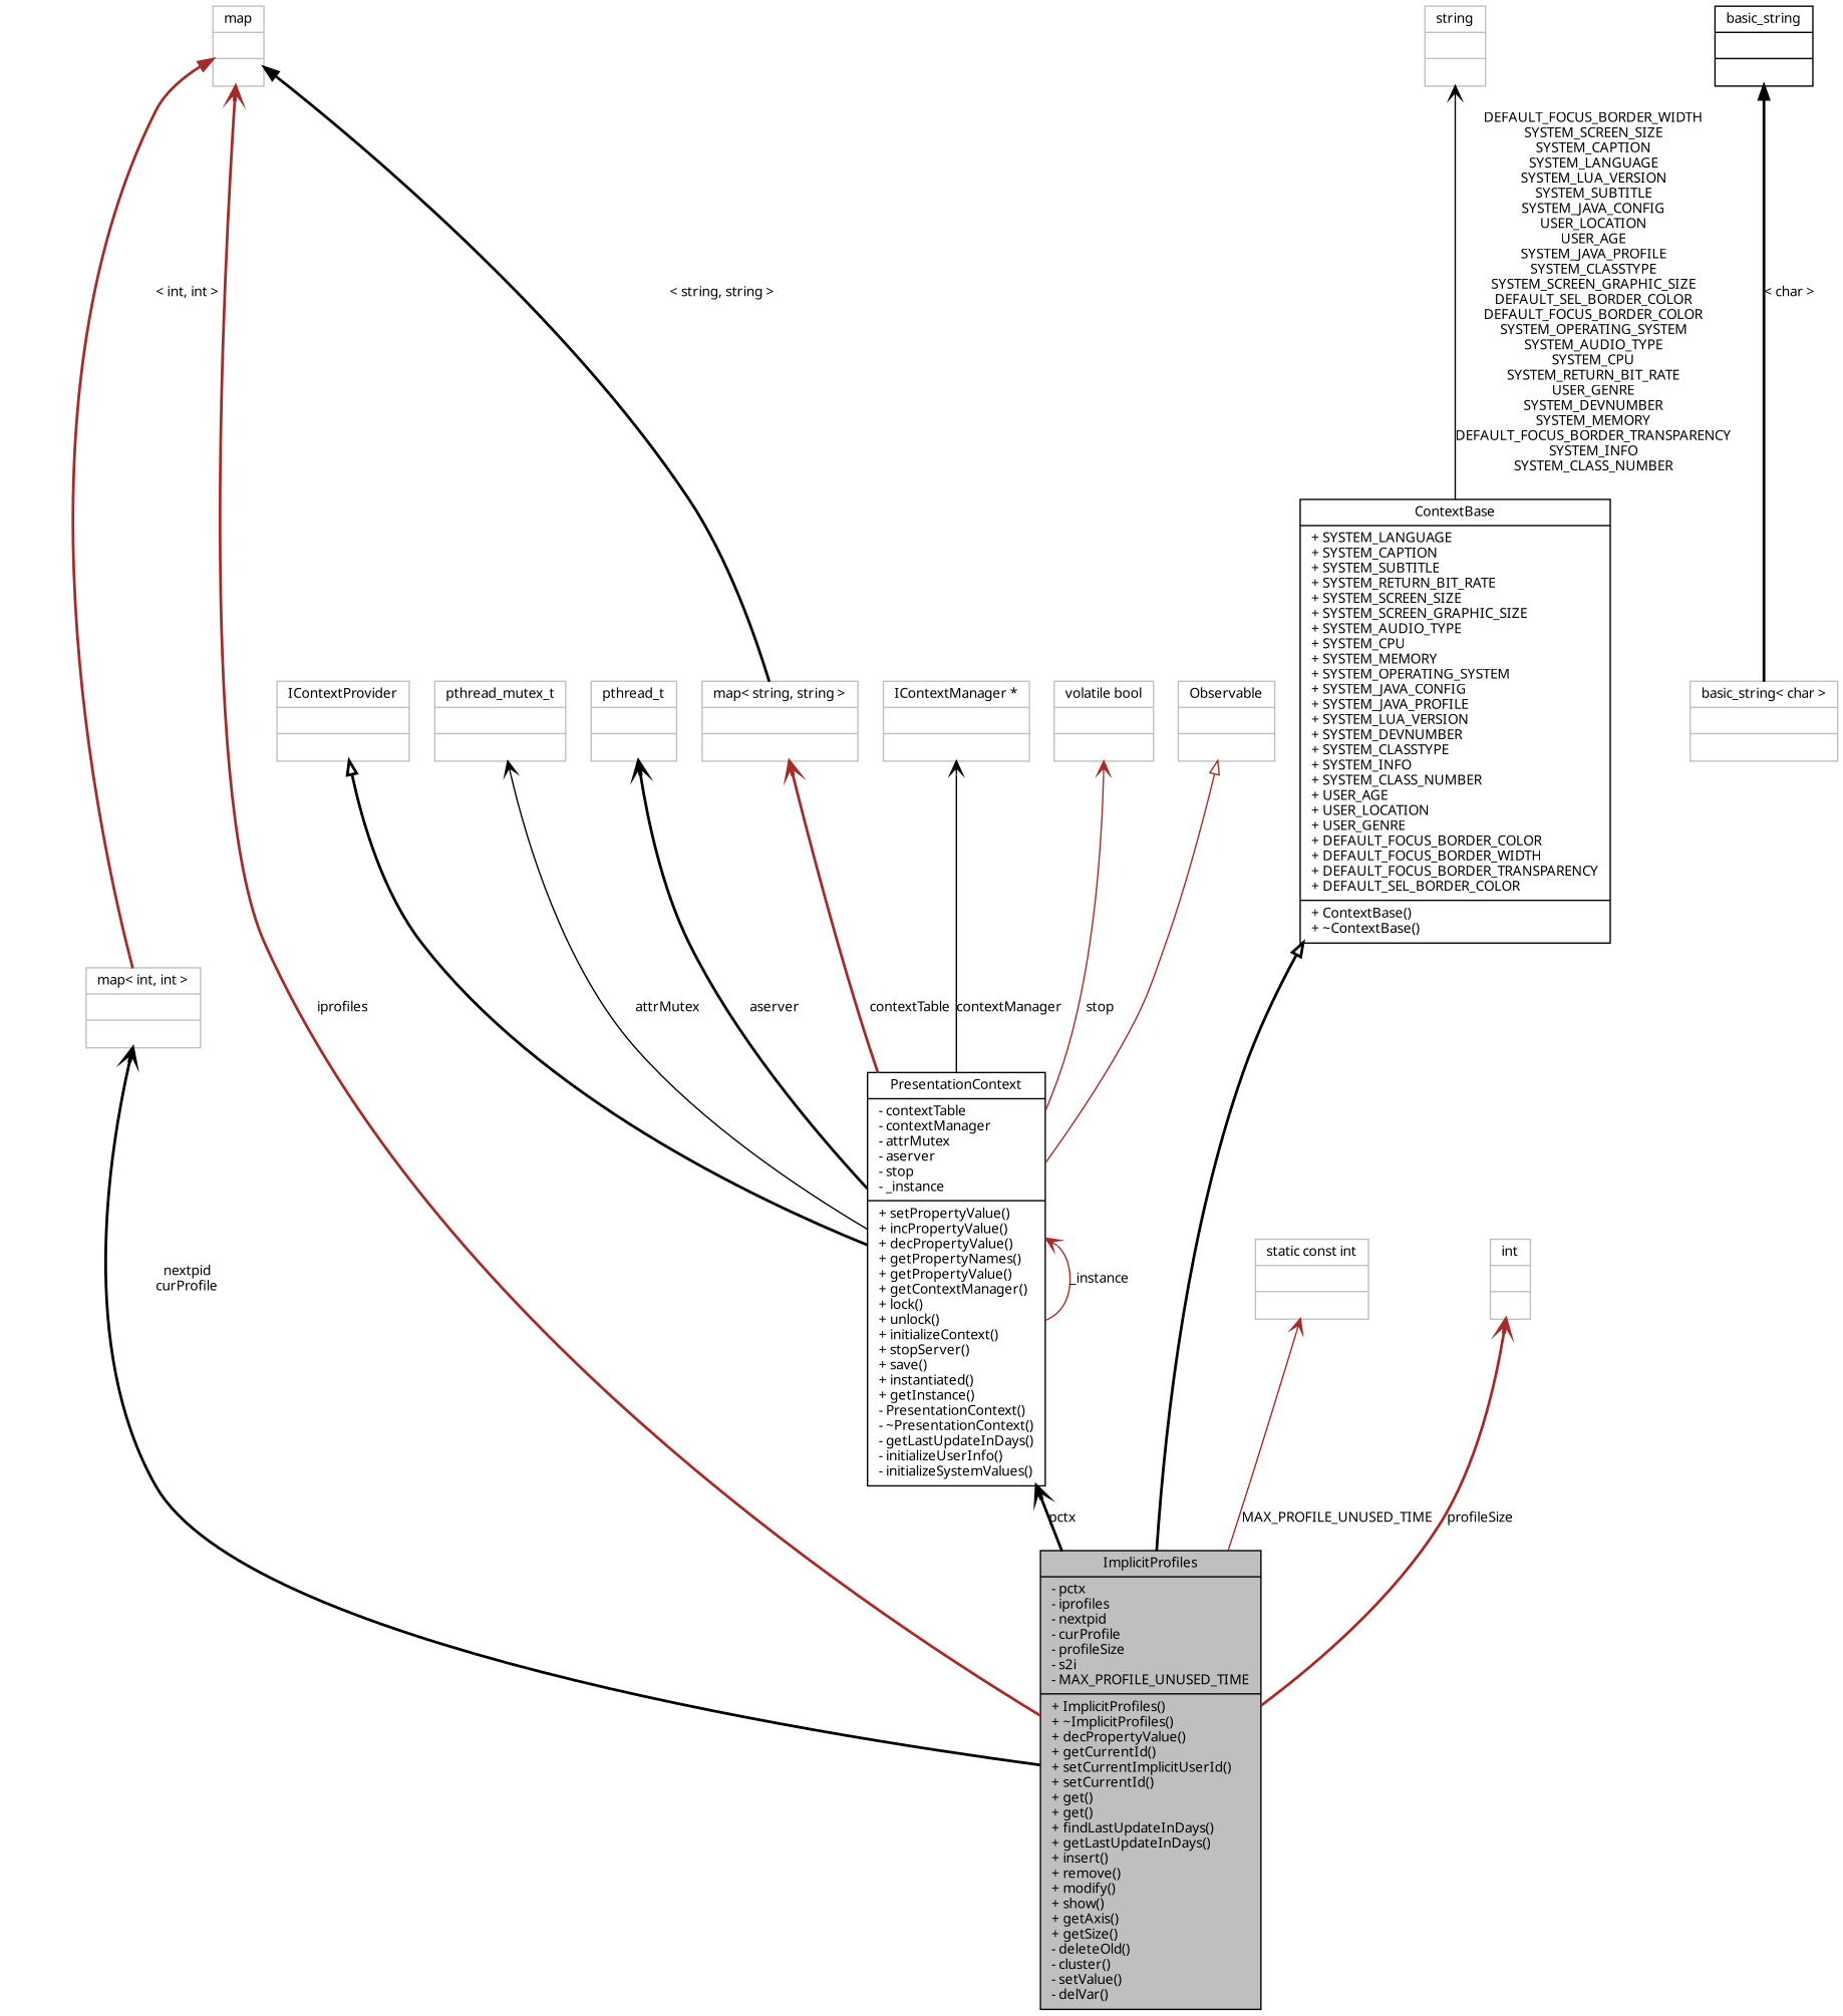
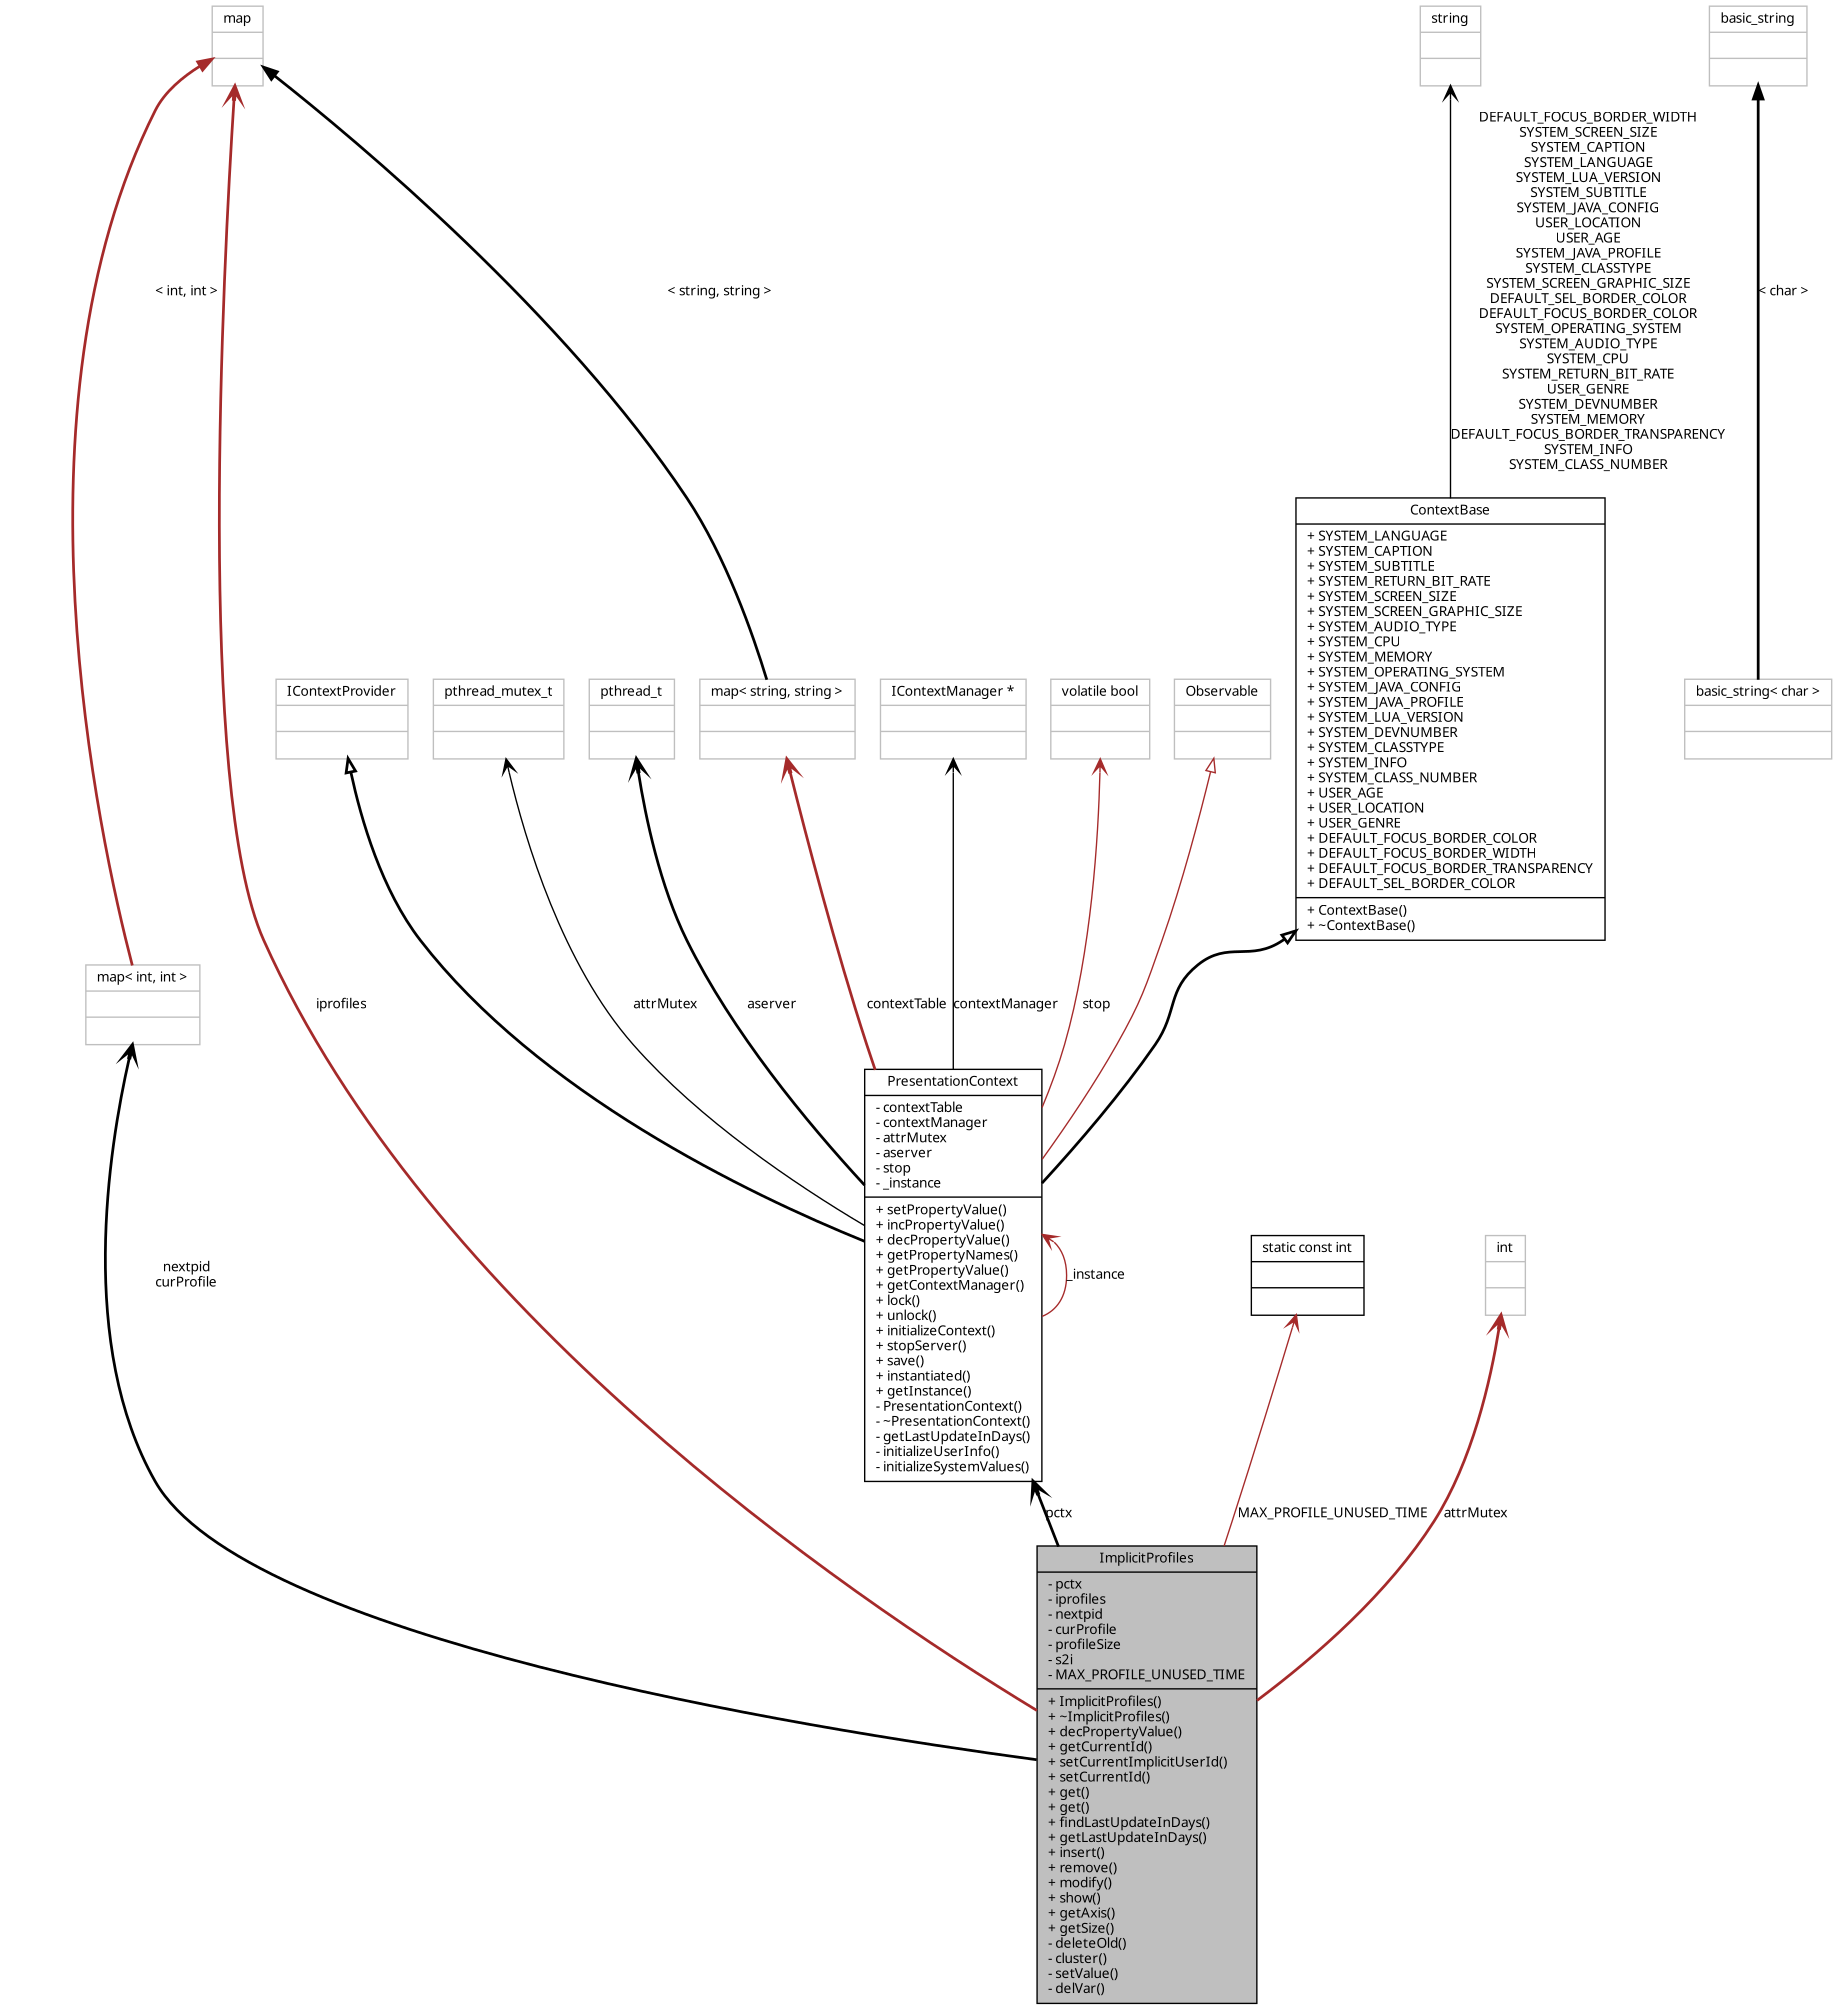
  digraph {
    node [color=grey75 fillcolor=white fontname="FreeSans.ttf" fontsize=10 shape=record style=filled]
    edge [arrowtail=open color=black dir=back fontname="FreeSans.ttf" fontsize=10 labelfontname="FreeSans.ttf" labelfontsize=10 style=bold]
    n1 [color=black fillcolor=grey75 fontcolor=black height=0.2 label="{ImplicitProfiles\n|- pctx\l- iprofiles\l- nextpid\l- curProfile\l- profileSize\l- s2i\l- MAX_PROFILE_UNUSED_TIME\l|+ ImplicitProfiles()\l+ ~ImplicitProfiles()\l+ decPropertyValue()\l+ getCurrentId()\l+ setCurrentImplicitUserId()\l+ setCurrentId()\l+ get()\l+ get()\l+ findLastUpdateInDays()\l+ getLastUpdateInDays()\l+ insert()\l+ remove()\l+ modify()\l+ show()\l+ getAxis()\l+ getSize()\l- deleteOld()\l- cluster()\l- setValue()\l- delVar()\l}" width=0.4]
    n2 [height=0.2 label="{map\n||}" width=0.4]
    n3 [height=0.2 label="{map\< int, int \>\n||}" width=0.4]
    n4 [height=0.2 label="{map\< string, string \>\n||}" width=0.4]
    n5 [color=black height=0.2 label="{PresentationContext\n|- contextTable\l- contextManager\l- attrMutex\l- aserver\l- stop\l- _instance\l|+ setPropertyValue()\l+ incPropertyValue()\l+ decPropertyValue()\l+ getPropertyNames()\l+ getPropertyValue()\l+ getContextManager()\l+ lock()\l+ unlock()\l+ initializeContext()\l+ stopServer()\l+ save()\l+ instantiated()\l+ getInstance()\l- PresentationContext()\l- ~PresentationContext()\l- getLastUpdateInDays()\l- initializeUserInfo()\l- initializeSystemValues()\l}" width=0.4]
-   n6 [height=0.2 label="{static const int\n||}" width=0.4]
+   n6 [color=black height=0.2 label="{static const int\n||}" width=0.4]
    n7 [height=0.2 label="{int\n||}" width=0.4]
    n8 [color=black height=0.2 label="{ContextBase\n|+ SYSTEM_LANGUAGE\l+ SYSTEM_CAPTION\l+ SYSTEM_SUBTITLE\l+ SYSTEM_RETURN_BIT_RATE\l+ SYSTEM_SCREEN_SIZE\l+ SYSTEM_SCREEN_GRAPHIC_SIZE\l+ SYSTEM_AUDIO_TYPE\l+ SYSTEM_CPU\l+ SYSTEM_MEMORY\l+ SYSTEM_OPERATING_SYSTEM\l+ SYSTEM_JAVA_CONFIG\l+ SYSTEM_JAVA_PROFILE\l+ SYSTEM_LUA_VERSION\l+ SYSTEM_DEVNUMBER\l+ SYSTEM_CLASSTYPE\l+ SYSTEM_INFO\l+ SYSTEM_CLASS_NUMBER\l+ USER_AGE\l+ USER_LOCATION\l+ USER_GENRE\l+ DEFAULT_FOCUS_BORDER_COLOR\l+ DEFAULT_FOCUS_BORDER_WIDTH\l+ DEFAULT_FOCUS_BORDER_TRANSPARENCY\l+ DEFAULT_SEL_BORDER_COLOR\l|+ ContextBase()\l+ ~ContextBase()\l}" width=0.4]
    n9 [height=0.2 label="{string\n||}" width=0.4]
    n10 [height=0.2 label="{basic_string\< char \>\n||}" width=0.4]
-   n11 [color=black height=0.2 label="{basic_string\n||}" width=0.4]
+   n11 [height=0.2 label="{basic_string\n||}" width=0.4]
    n12 [height=0.2 label="{Observable\n||}" width=0.4]
    n13 [height=0.2 label="{IContextProvider\n||}" width=0.4]
    n14 [height=0.2 label="{pthread_mutex_t\n||}" width=0.4]
    n15 [height=0.2 label="{pthread_t\n||}" width=0.4]
    n16 [height=0.2 label="{IContextManager *\n||}" width=0.4]
    n17 [height=0.2 label="{volatile bool\n||}" width=0.4]
    n2 -> n1 [color=brown label=iprofiles]
    n2 -> n3 [color=brown label="\< int, int \>" arrowtail=""]
    n2 -> n4 [label="\< string, string \>" arrowtail=""]
    n3 -> n1 [label="nextpid\ncurProfile"]
    n4 -> n5 [color=brown label=contextTable]
    n5 -> n1 [label=pctx]
    n5 -> n5 [color=brown label=_instance style=solid]
    n6 -> n1 [color=brown label=MAX_PROFILE_UNUSED_TIME style=solid]
-   n7 -> n1 [color=brown label=profileSize]
-   n8 -> n1 [arrowtail=empty]
+   n7 -> n1 [color=brown label=attrMutex]
+   n8 -> n5 [arrowtail=empty]
    n9 -> n8 [label="DEFAULT_FOCUS_BORDER_WIDTH\nSYSTEM_SCREEN_SIZE\nSYSTEM_CAPTION\nSYSTEM_LANGUAGE\nSYSTEM_LUA_VERSION\nSYSTEM_SUBTITLE\nSYSTEM_JAVA_CONFIG\nUSER_LOCATION\nUSER_AGE\nSYSTEM_JAVA_PROFILE\nSYSTEM_CLASSTYPE\nSYSTEM_SCREEN_GRAPHIC_SIZE\nDEFAULT_SEL_BORDER_COLOR\nDEFAULT_FOCUS_BORDER_COLOR\nSYSTEM_OPERATING_SYSTEM\nSYSTEM_AUDIO_TYPE\nSYSTEM_CPU\nSYSTEM_RETURN_BIT_RATE\nUSER_GENRE\nSYSTEM_DEVNUMBER\nSYSTEM_MEMORY\nDEFAULT_FOCUS_BORDER_TRANSPARENCY\nSYSTEM_INFO\nSYSTEM_CLASS_NUMBER" style=solid]
    n11 -> n10 [label="\< char \>" arrowtail=""]
    n12 -> n5 [arrowtail=empty color=brown style=solid]
    n13 -> n5 [arrowtail=empty]
    n14 -> n5 [label=attrMutex style=solid]
    n15 -> n5 [label=aserver]
    n16 -> n5 [label=contextManager style=solid]
    n17 -> n5 [color=brown label=stop style=solid]
  }
